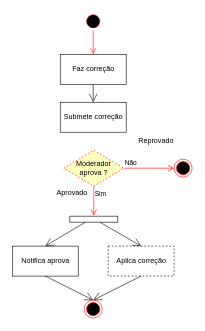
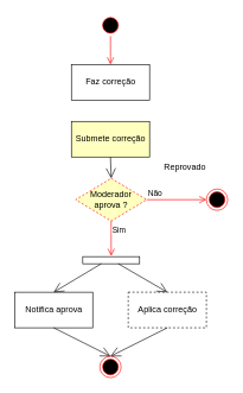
  <mxCell id="0" />
  <mxCell id="1" parent="0" />
  <mxCell id="2" value="" style="ellipse;html=1;shape=startState;fillColor=#000000;strokeColor=#ff0000;" vertex="1" parent="1"><mxGeometry x="140" y="20" width="30" height="30" as="geometry" /></mxCell>
  <mxCell id="3" value="" style="edgeStyle=orthogonalEdgeStyle;html=1;verticalAlign=bottom;endArrow=open;endSize=8;strokeColor=#ff0000;" edge="1" source="2" parent="1"><mxGeometry relative="1" as="geometry"><mxPoint x="155" y="90" as="targetPoint" /></mxGeometry></mxCell>
  <mxCell id="4" value="Faz correção" style="html=1;" vertex="1" parent="1"><mxGeometry x="100" y="90" width="110" height="50" as="geometry" /></mxCell>
- <mxCell id="5" value="Submete correção" style="html=1;" vertex="1" parent="1"><mxGeometry x="100" y="170" width="110" height="50" as="geometry" /></mxCell>
+ <mxCell id="5" value="Submete correção" style="html=1;fillColor=#ffffc0;" vertex="1" parent="1"><mxGeometry x="100" y="170" width="110" height="50" as="geometry" /></mxCell>
  <mxCell id="6" value="Moderador aprova ?" style="rhombus;whiteSpace=wrap;html=1;fillColor=#ffffc0;strokeColor=#ff0000;dashed=1;" vertex="1" parent="1"><mxGeometry x="106" y="250" width="100" height="60" as="geometry" /></mxCell>
  <mxCell id="7" value="Não" style="edgeStyle=orthogonalEdgeStyle;html=1;align=left;verticalAlign=bottom;endArrow=open;endSize=8;strokeColor=#ff0000;entryX=0;entryY=0.5;entryDx=0;entryDy=0;" edge="1" source="6" parent="1" target="10"><mxGeometry x="-1" relative="1" as="geometry"><mxPoint x="280" y="280" as="targetPoint" /></mxGeometry></mxCell>
  <mxCell id="8" value="Sim" style="edgeStyle=orthogonalEdgeStyle;html=1;align=left;verticalAlign=top;endArrow=open;endSize=8;strokeColor=#ff0000;entryX=-0.1;entryY=0.5;entryDx=0;entryDy=0;entryPerimeter=0;" edge="1" source="6" parent="1" target="9"><mxGeometry x="-1" relative="1" as="geometry"><mxPoint x="160" y="350" as="targetPoint" /></mxGeometry></mxCell>
  <mxCell id="9" value="" style="html=1;points=[];perimeter=orthogonalPerimeter;direction=south;" vertex="1" parent="1"><mxGeometry x="116" y="360" width="80" height="10" as="geometry" /></mxCell>
  <mxCell id="10" value="" style="ellipse;html=1;shape=endState;fillColor=#000000;strokeColor=#ff0000;" vertex="1" parent="1"><mxGeometry x="290" y="265" width="30" height="30" as="geometry" /></mxCell>
  <mxCell id="11" value="Notifica aprova" style="html=1;" vertex="1" parent="1"><mxGeometry x="20" y="410" width="110" height="50" as="geometry" /></mxCell>
  <mxCell id="12" value="Aplica correção" style="html=1;dashed=1;" vertex="1" parent="1"><mxGeometry x="180" y="410" width="110" height="50" as="geometry" /></mxCell>
  <mxCell id="13" value="" style="endArrow=open;endFill=1;endSize=12;html=1;exitX=1;exitY=0.675;exitDx=0;exitDy=0;exitPerimeter=0;entryX=0.5;entryY=0;entryDx=0;entryDy=0;" edge="1" parent="1" source="9" target="11"><mxGeometry width="160" relative="1" as="geometry"><mxPoint x="110" y="450" as="sourcePoint" /><mxPoint x="270" y="450" as="targetPoint" /></mxGeometry></mxCell>
  <mxCell id="14" value="" style="endArrow=open;endFill=1;endSize=12;html=1;exitX=1;exitY=0.375;exitDx=0;exitDy=0;exitPerimeter=0;entryX=0.5;entryY=0;entryDx=0;entryDy=0;" edge="1" parent="1" source="9" target="12"><mxGeometry width="160" relative="1" as="geometry"><mxPoint x="110" y="450" as="sourcePoint" /><mxPoint x="270" y="450" as="targetPoint" /></mxGeometry></mxCell>
  <mxCell id="15" value="" style="ellipse;html=1;shape=endState;fillColor=#000000;strokeColor=#ff0000;" vertex="1" parent="1"><mxGeometry x="140" y="500" width="30" height="30" as="geometry" /></mxCell>
  <mxCell id="16" value="" style="endArrow=open;endFill=1;endSize=12;html=1;entryX=0.5;entryY=0;entryDx=0;entryDy=0;exitX=0.5;exitY=1;exitDx=0;exitDy=0;" edge="1" parent="1" source="11" target="15"><mxGeometry width="160" relative="1" as="geometry"><mxPoint x="110" y="450" as="sourcePoint" /><mxPoint x="270" y="450" as="targetPoint" /></mxGeometry></mxCell>
  <mxCell id="17" value="" style="endArrow=open;endFill=1;endSize=12;html=1;entryX=0.5;entryY=0;entryDx=0;entryDy=0;exitX=0.5;exitY=1;exitDx=0;exitDy=0;" edge="1" parent="1" source="12" target="15"><mxGeometry width="160" relative="1" as="geometry"><mxPoint x="110" y="450" as="sourcePoint" /><mxPoint x="270" y="450" as="targetPoint" /></mxGeometry></mxCell>
- <mxCell id="18" value="" style="endArrow=open;endFill=1;endSize=12;html=1;entryX=0.5;entryY=0;entryDx=0;entryDy=0;exitX=0.5;exitY=1;exitDx=0;exitDy=0;" edge="1" parent="1" source="4" target="5"><mxGeometry width="160" relative="1" as="geometry"><mxPoint x="110" y="150" as="sourcePoint" /><mxPoint x="270" y="150" as="targetPoint" /></mxGeometry></mxCell>
+ <mxCell id="19" value="" style="endArrow=open;endFill=1;endSize=12;html=1;entryX=0.5;entryY=0;entryDx=0;entryDy=0;exitX=0.5;exitY=1;exitDx=0;exitDy=0;" edge="1" parent="1" source="5" target="6"><mxGeometry width="160" relative="1" as="geometry"><mxPoint x="110" y="150" as="sourcePoint" /><mxPoint x="270" y="150" as="targetPoint" /></mxGeometry></mxCell>
  <mxCell id="20" value="Reprovado" style="text;html=1;strokeColor=none;fillColor=none;align=center;verticalAlign=middle;whiteSpace=wrap;rounded=0;" vertex="1" parent="1"><mxGeometry x="240" y="225" width="40" height="20" as="geometry" /></mxCell>
- <mxCell id="21" value="Aprovado" style="text;html=1;strokeColor=none;fillColor=none;align=center;verticalAlign=middle;whiteSpace=wrap;rounded=0;" vertex="1" parent="1"><mxGeometry x="99" y="310" width="42" height="21" as="geometry" /></mxCell>
